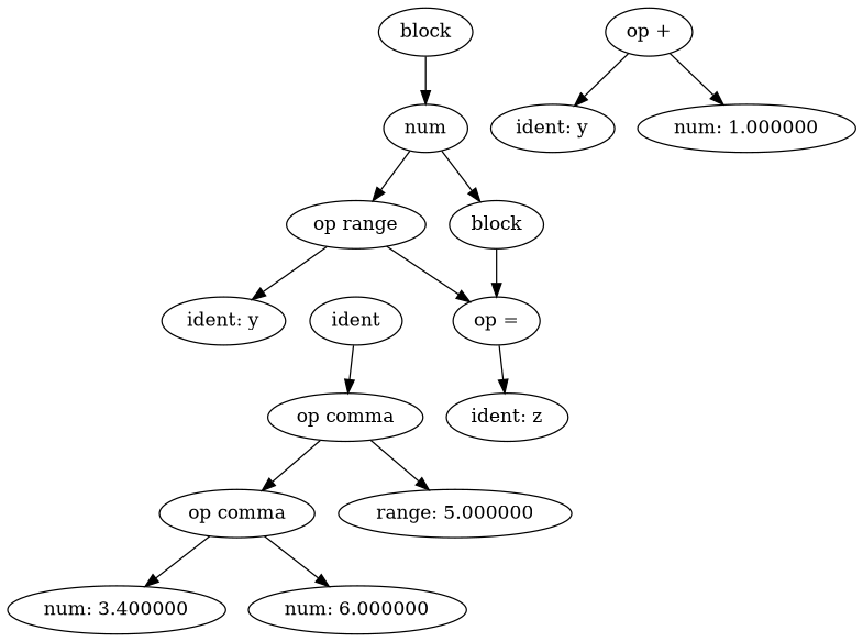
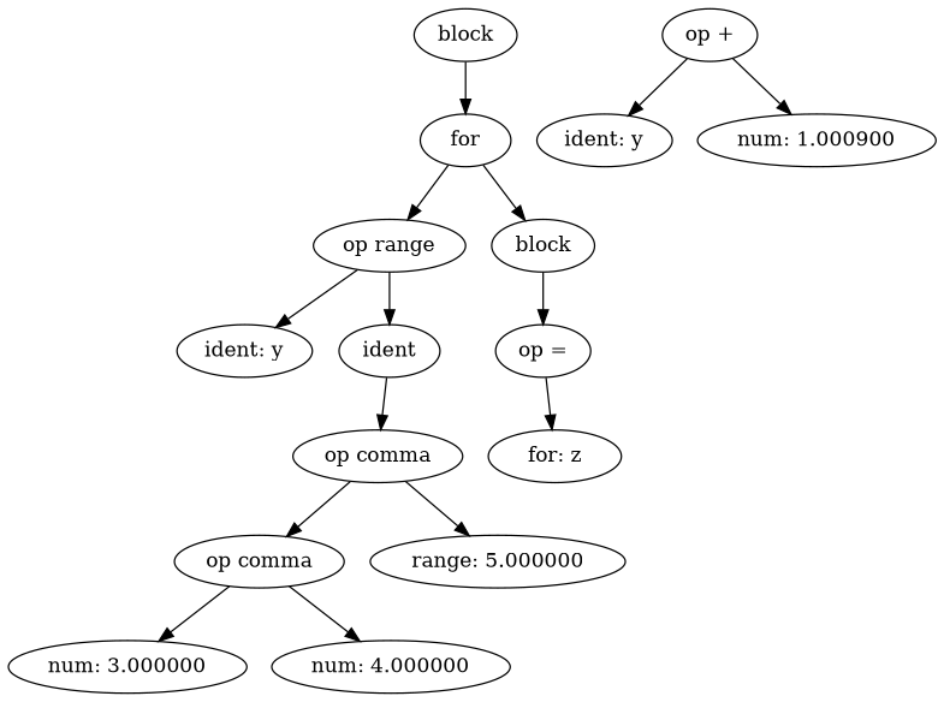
  digraph {
    n1 [label=block]
-   n2 [label=num]
+   n2 [label=for]
    n3 [label="op range"]
    n4 [label=block]
    n5 [label="ident: y"]
    n6 [label=ident]
    n7 [label="op ="]
    n8 [label="op comma"]
    n9 [label="op comma"]
    n10 [label="range: 5.000000"]
-   n11 [label="num: 3.400000"]
-   n12 [label="num: 6.000000"]
-   n13 [label="ident: z"]
+   n11 [label="num: 3.000000"]
+   n12 [label="num: 4.000000"]
+   n13 [label="for: z"]
    n14 [label="op +"]
    n15 [label="ident: y"]
-   n16 [label="num: 1.000000"]
+   n16 [label="num: 1.000900"]
    n1 -> n2
    n2 -> n3
    n2 -> n4
    n3 -> n5
-   n3 -> n7
+   n3 -> n6
    n4 -> n7
    n6 -> n8
    n7 -> n13
    n8 -> n9
    n8 -> n10
    n9 -> n11
    n9 -> n12
    n14 -> n15
    n14 -> n16
  }
